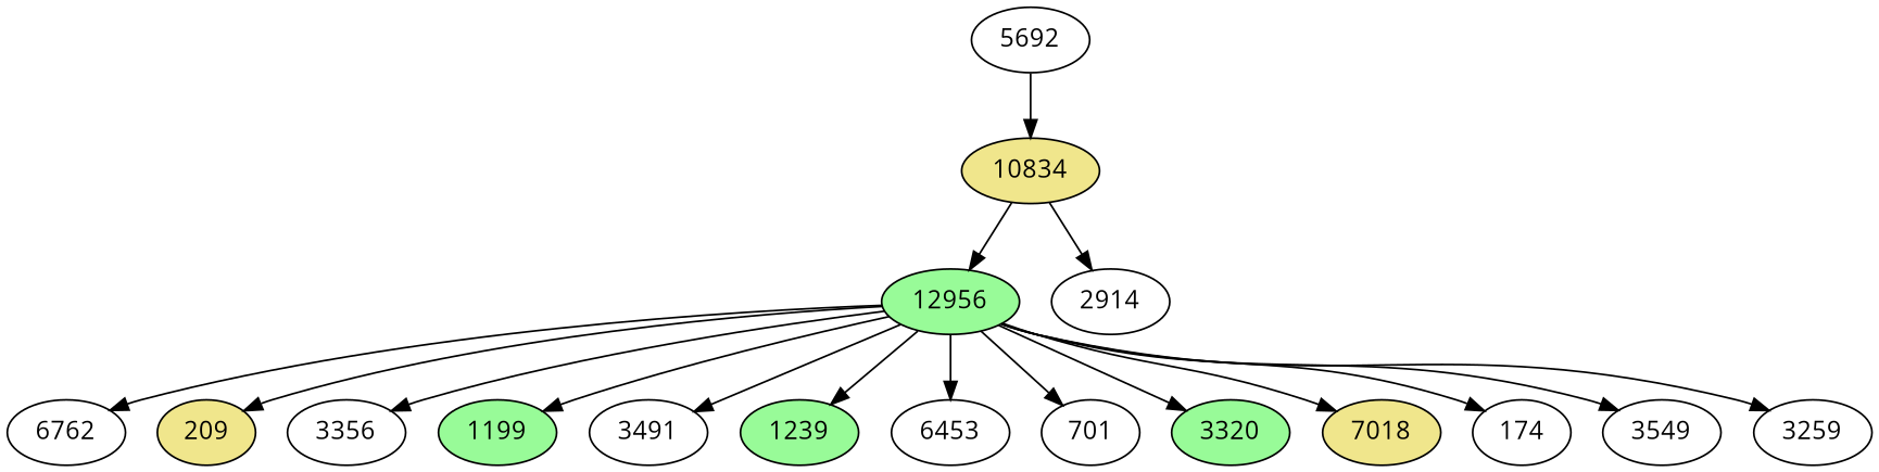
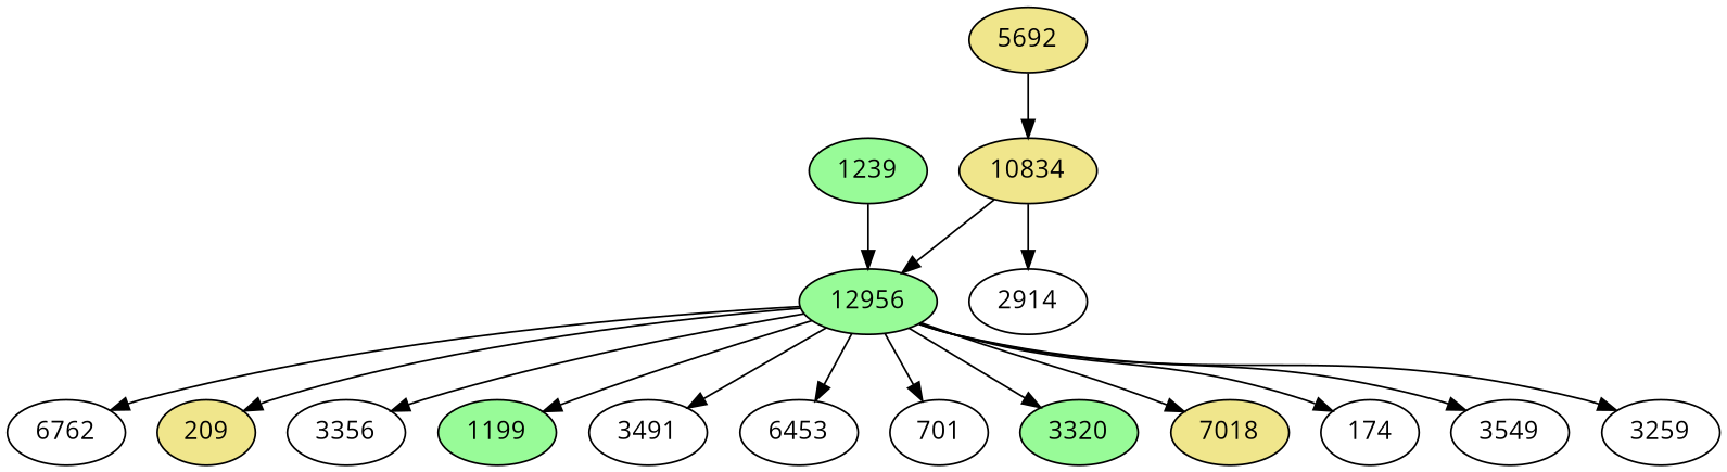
  digraph {
    fontname="Open Sans"
    node [fillcolor=white fontname="Open Sans" style=filled]
    edge [fontname="Open Sans"]
-   5692
+   5692 [fillcolor=khaki]
    10834 [fillcolor=khaki]
    12956 [fillcolor=palegreen]
    2914
    6762
    209 [fillcolor=khaki]
    3356
    n8 [fillcolor=palegreen label=1199]
    3491
    1239 [fillcolor=palegreen]
    6453
    701
    3320 [fillcolor=palegreen]
    7018 [fillcolor=khaki]
    174
    3549
    n17 [label=3259]
    5692 -> 10834
    10834 -> 12956
    10834 -> 2914
    12956 -> 6762
    12956 -> 209
    12956 -> 3356
    12956 -> n8
    12956 -> 3491
-   12956 -> 1239
+   1239 -> 12956
    12956 -> 6453
    12956 -> 701
    12956 -> 3320
    12956 -> 7018
    12956 -> 174
    12956 -> 3549
    12956 -> n17
  }
